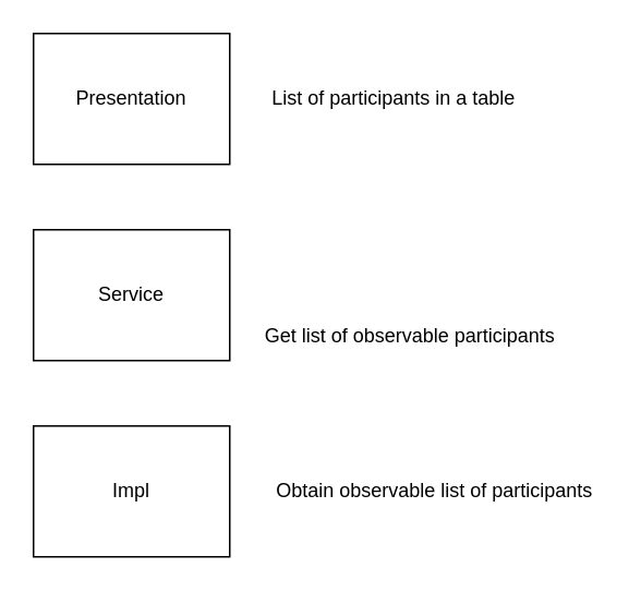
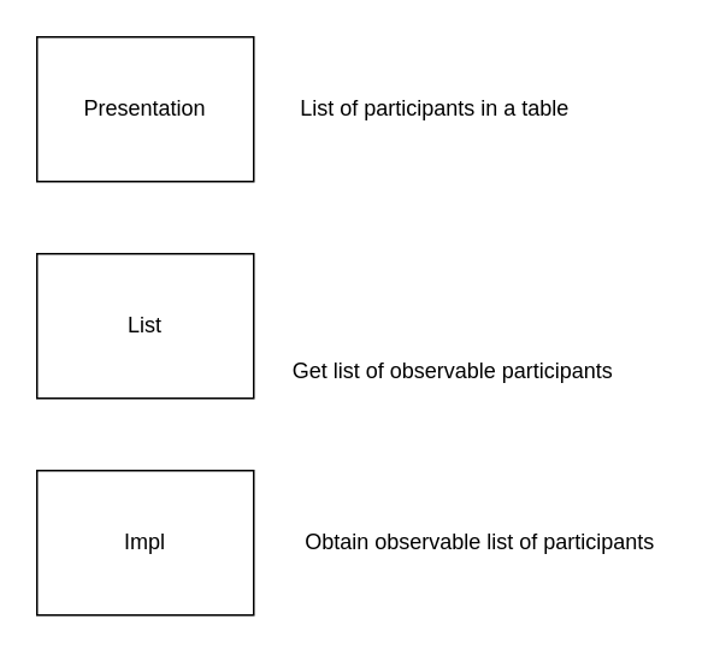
  <mxCell id="0" />
  <mxCell id="1" parent="0" />
  <mxCell id="2" value="Presentation" style="rounded=0;whiteSpace=wrap;html=1;" vertex="1" parent="1"><mxGeometry x="20" y="20" width="120" height="80" as="geometry" /></mxCell>
- <mxCell id="3" value="Service" style="rounded=0;whiteSpace=wrap;html=1;" vertex="1" parent="1"><mxGeometry x="20" y="140" width="120" height="80" as="geometry" /></mxCell>
+ <mxCell id="3" value="List" style="rounded=0;whiteSpace=wrap;html=1;" vertex="1" parent="1"><mxGeometry x="20" y="140" width="120" height="80" as="geometry" /></mxCell>
  <mxCell id="4" value="Impl" style="rounded=0;whiteSpace=wrap;html=1;" vertex="1" parent="1"><mxGeometry x="20" y="260" width="120" height="80" as="geometry" /></mxCell>
  <mxCell id="5" value="List of participants in a table" style="text;html=1;align=center;verticalAlign=middle;resizable=0;points=[];autosize=1;strokeColor=none;fillColor=none;" vertex="1" parent="1"><mxGeometry x="160" y="50" width="160" height="20" as="geometry" /></mxCell>
  <mxCell id="6" value="Get list of observable participants" style="text;html=1;align=center;verticalAlign=middle;resizable=0;points=[];autosize=1;strokeColor=none;fillColor=none;" vertex="1" parent="1"><mxGeometry x="155" y="195" width="190" height="20" as="geometry" /></mxCell>
  <mxCell id="7" value="Obtain observable list of participants" style="text;html=1;align=center;verticalAlign=middle;resizable=0;points=[];autosize=1;strokeColor=none;fillColor=none;" vertex="1" parent="1"><mxGeometry x="160" y="290" width="210" height="20" as="geometry" /></mxCell>
